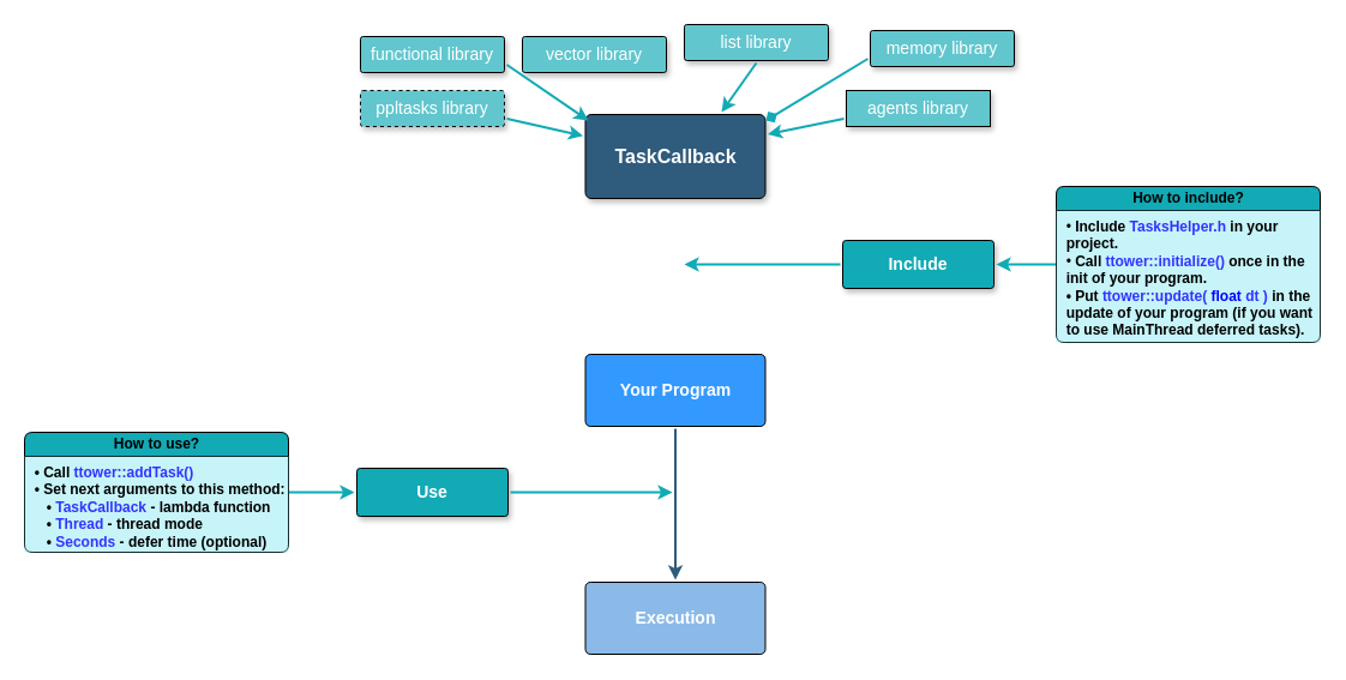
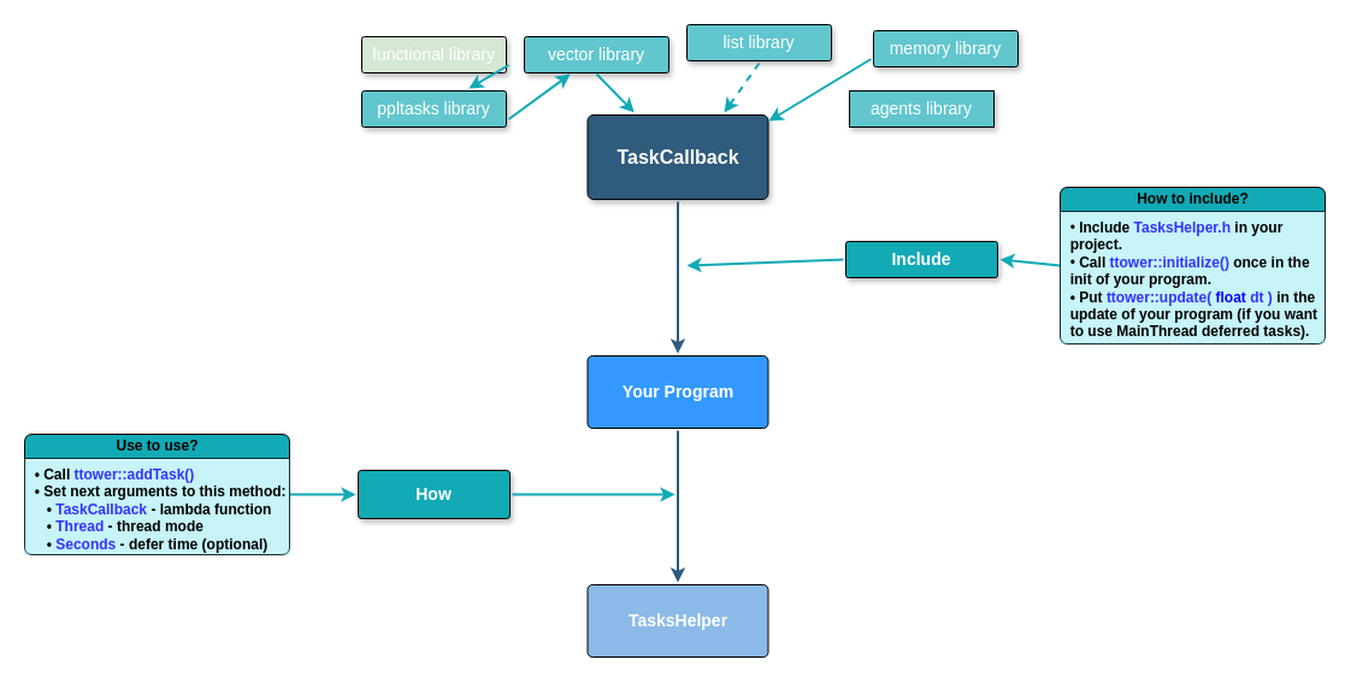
  <mxCell id="0" />
  <mxCell id="1" parent="0" />
  <mxCell id="2" value="&lt;div&gt;TaskCallback&lt;/div&gt;" style="rounded=1;whiteSpace=wrap;html=1;shadow=1;labelBackgroundColor=none;strokeColor=#000000;strokeWidth=1;fillColor=#2F5B7C;fontFamily=Helvetica;fontSize=16;fontColor=#FFFFFF;align=center;fontStyle=1;spacing=5;arcSize=7;perimeterSpacing=2;" parent="1" vertex="1"><mxGeometry x="487.5" y="95" width="150" height="70" as="geometry" /></mxCell>
  <mxCell id="3" value="Your Program" style="rounded=1;whiteSpace=wrap;html=1;shadow=0;labelBackgroundColor=none;strokeColor=#000000;strokeWidth=1;fillColor=#3399FF;fontFamily=Helvetica;fontSize=14;fontColor=#FFFFFF;align=center;spacing=5;fontStyle=1;arcSize=7;perimeterSpacing=2;" parent="1" vertex="1"><mxGeometry x="487.5" y="295" width="150" height="60" as="geometry" /></mxCell>
- <mxCell id="4" value="&lt;b&gt;Execution&lt;/b&gt;" style="rounded=1;whiteSpace=wrap;html=1;shadow=0;labelBackgroundColor=none;strokeColor=#000000;strokeWidth=1;fillColor=#8BBAE8;fontFamily=Helvetica;fontSize=14;fontColor=#FFFFFF;align=center;spacing=5;arcSize=7;perimeterSpacing=2;" parent="1" vertex="1"><mxGeometry x="487.5" y="485" width="150" height="60" as="geometry" /></mxCell>
+ <mxCell id="4" value="&lt;b&gt;TasksHelper&lt;/b&gt;" style="rounded=1;whiteSpace=wrap;html=1;shadow=0;labelBackgroundColor=none;strokeColor=#000000;strokeWidth=1;fillColor=#8BBAE8;fontFamily=Helvetica;fontSize=14;fontColor=#FFFFFF;align=center;spacing=5;arcSize=7;perimeterSpacing=2;" parent="1" vertex="1"><mxGeometry x="487.5" y="485" width="150" height="60" as="geometry" /></mxCell>
  <mxCell id="5" value="" style="edgeStyle=none;rounded=0;jumpStyle=none;html=1;shadow=0;labelBackgroundColor=none;startArrow=none;startFill=0;endArrow=classic;endFill=1;jettySize=auto;orthogonalLoop=1;strokeColor=#2f5b7c;strokeWidth=2;fontFamily=Helvetica;fontSize=14;fontColor=#FFFFFF;spacing=5;" parent="1" source="3" target="4" edge="1"><mxGeometry relative="1" as="geometry" /></mxCell>
- <mxCell id="6" value="functional library" style="rounded=1;whiteSpace=wrap;html=1;shadow=1;labelBackgroundColor=none;strokeColor=#000000;strokeWidth=1;fillColor=#61c6ce;fontFamily=Helvetica;fontSize=14;fontColor=#FFFFFF;align=center;spacing=5;fontStyle=0;arcSize=7;perimeterSpacing=2;" parent="1" vertex="1"><mxGeometry x="300" y="30" width="120" height="30" as="geometry" /></mxCell>
+ <mxCell id="6" value="functional library" style="rounded=1;whiteSpace=wrap;html=1;shadow=1;labelBackgroundColor=none;strokeColor=#000000;strokeWidth=1;fillColor=#d5e8d4;fontFamily=Helvetica;fontSize=14;fontColor=#FFFFFF;align=center;spacing=5;fontStyle=0;arcSize=7;perimeterSpacing=2;" parent="1" vertex="1"><mxGeometry x="300" y="30" width="120" height="30" as="geometry" /></mxCell>
  <mxCell id="7" value="vector library" style="rounded=1;whiteSpace=wrap;html=1;shadow=1;labelBackgroundColor=none;strokeColor=#000000;strokeWidth=1;fillColor=#61c6ce;fontFamily=Helvetica;fontSize=14;fontColor=#FFFFFF;align=center;spacing=5;fontStyle=0;arcSize=7;perimeterSpacing=1;glass=0;comic=0;collapsible=0;autosize=0;fixDash=0;snapToPoint=0;portConstraintRotation=0;noLabel=0;absoluteArcSize=0;imageAspect=1;resizeHeight=0;gradientColor=none;" vertex="1" parent="1"><mxGeometry x="435" y="30" width="120" height="30" as="geometry" /></mxCell>
  <mxCell id="8" value="&lt;div&gt;list library&lt;/div&gt;" style="rounded=1;whiteSpace=wrap;html=1;shadow=1;labelBackgroundColor=none;strokeColor=#000000;strokeWidth=1;fillColor=#61c6ce;fontFamily=Helvetica;fontSize=14;fontColor=#FFFFFF;align=center;spacing=5;fontStyle=0;arcSize=7;perimeterSpacing=2;" vertex="1" parent="1"><mxGeometry x="570" y="20" width="120" height="30" as="geometry" /></mxCell>
  <mxCell id="9" value="memory library" style="rounded=1;whiteSpace=wrap;html=1;shadow=1;labelBackgroundColor=none;strokeColor=#000000;strokeWidth=1;fillColor=#61c6ce;fontFamily=Helvetica;fontSize=14;fontColor=#FFFFFF;align=center;spacing=5;fontStyle=0;arcSize=7;perimeterSpacing=2;" vertex="1" parent="1"><mxGeometry x="725" y="25" width="120" height="30" as="geometry" /></mxCell>
- <mxCell id="10" value="&lt;div&gt;ppltasks library&lt;/div&gt;" style="rounded=1;whiteSpace=wrap;html=1;shadow=1;labelBackgroundColor=none;strokeColor=#000000;strokeWidth=1;fillColor=#61c6ce;fontFamily=Helvetica;fontSize=14;fontColor=#FFFFFF;align=center;spacing=5;fontStyle=0;arcSize=7;perimeterSpacing=2;dashed=1;" vertex="1" parent="1"><mxGeometry x="300" y="75" width="120" height="30" as="geometry" /></mxCell>
+ <mxCell id="10" value="&lt;div&gt;ppltasks library&lt;/div&gt;" style="rounded=1;whiteSpace=wrap;html=1;shadow=1;labelBackgroundColor=none;strokeColor=#000000;strokeWidth=1;fillColor=#61c6ce;fontFamily=Helvetica;fontSize=14;fontColor=#FFFFFF;align=center;spacing=5;fontStyle=0;arcSize=7;perimeterSpacing=2;" vertex="1" parent="1"><mxGeometry x="300" y="75" width="120" height="30" as="geometry" /></mxCell>
  <mxCell id="11" value="agents library" style="whiteSpace=wrap;html=1;shadow=1;labelBackgroundColor=none;strokeColor=#000000;strokeWidth=1;fillColor=#61c6ce;fontFamily=Helvetica;fontSize=14;fontColor=#FFFFFF;align=center;spacing=5;fontStyle=0;arcSize=7;perimeterSpacing=2;rounded=0;" vertex="1" parent="1"><mxGeometry x="705" y="75" width="120" height="30" as="geometry" /></mxCell>
- <mxCell id="12" value="" style="edgeStyle=none;rounded=1;jumpStyle=none;html=1;shadow=0;labelBackgroundColor=none;startArrow=none;startFill=0;jettySize=auto;orthogonalLoop=1;strokeColor=#12AAB5;strokeWidth=2;fontFamily=Helvetica;fontSize=14;fontColor=#FFFFFF;spacing=5;fontStyle=1;fillColor=#b0e3e6;exitX=1;exitY=0.75;exitDx=0;exitDy=0;" edge="1" parent="1" source="10" target="2"><mxGeometry relative="1" as="geometry"><mxPoint x="419.917" y="105" as="sourcePoint" /><mxPoint x="463.083" y="180" as="targetPoint" /></mxGeometry></mxCell>
- <mxCell id="13" value="" style="edgeStyle=none;rounded=1;jumpStyle=none;html=1;shadow=0;labelBackgroundColor=none;startArrow=none;startFill=0;jettySize=auto;orthogonalLoop=1;strokeColor=#12AAB5;strokeWidth=2;fontFamily=Helvetica;fontSize=14;fontColor=#FFFFFF;spacing=5;fontStyle=1;fillColor=#b0e3e6;entryX=0.029;entryY=0.095;entryDx=0;entryDy=0;entryPerimeter=0;exitX=1;exitY=0.75;exitDx=0;exitDy=0;" edge="1" parent="1" source="6" target="2"><mxGeometry relative="1" as="geometry"><mxPoint x="419.917" y="54.5" as="sourcePoint" /><mxPoint x="485.5" y="65.999" as="targetPoint" /></mxGeometry></mxCell>
- <mxCell id="15" value="" style="edgeStyle=none;jumpStyle=none;html=1;shadow=0;labelBackgroundColor=none;startArrow=none;startFill=0;jettySize=auto;orthogonalLoop=1;strokeColor=#12AAB5;strokeWidth=2;fontFamily=Helvetica;fontSize=14;fontColor=#FFFFFF;spacing=5;fontStyle=1;fillColor=#b0e3e6;entryX=0.99;entryY=0.095;entryDx=0;entryDy=0;entryPerimeter=0;exitX=0;exitY=0.75;exitDx=0;exitDy=0;targetPerimeterSpacing=0;sourcePerimeterSpacing=0;startSize=6;comic=0;rounded=1;endArrow=diamond;" edge="1" parent="1" source="9" target="2"><mxGeometry relative="1" as="geometry"><mxPoint x="637" y="60" as="sourcePoint" /><mxPoint x="705" y="106" as="targetPoint" /></mxGeometry></mxCell>
- <mxCell id="16" value="" style="edgeStyle=none;rounded=1;jumpStyle=none;html=1;shadow=0;labelBackgroundColor=none;startArrow=none;startFill=0;jettySize=auto;orthogonalLoop=1;strokeColor=#12AAB5;strokeWidth=2;fontFamily=Helvetica;fontSize=14;fontColor=#FFFFFF;spacing=5;fontStyle=1;fillColor=#b0e3e6;entryX=0.75;entryY=0;entryDx=0;entryDy=0;exitX=0.5;exitY=1;exitDx=0;exitDy=0;" edge="1" parent="1" source="8" target="2"><mxGeometry relative="1" as="geometry"><mxPoint x="745" y="120" as="sourcePoint" /><mxPoint x="680" y="166" as="targetPoint" /></mxGeometry></mxCell>
- <mxCell id="17" value="" style="edgeStyle=none;rounded=1;jumpStyle=none;html=1;shadow=0;labelBackgroundColor=none;startArrow=none;startFill=0;jettySize=auto;orthogonalLoop=1;strokeColor=#12AAB5;strokeWidth=2;fontFamily=Helvetica;fontSize=14;fontColor=#FFFFFF;spacing=5;fontStyle=1;fillColor=#b0e3e6;exitX=0;exitY=0.75;exitDx=0;exitDy=0;entryX=1;entryY=0.25;entryDx=0;entryDy=0;" edge="1" parent="1" source="11" target="2"><mxGeometry relative="1" as="geometry"><mxPoint x="761.5" y="140" as="sourcePoint" /><mxPoint x="825" y="154.011" as="targetPoint" /></mxGeometry></mxCell>
- <mxCell id="19" value="Include" style="rounded=1;whiteSpace=wrap;html=1;shadow=1;labelBackgroundColor=none;strokeColor=#000000;strokeWidth=1;fillColor=#12aab5;fontFamily=Helvetica;fontSize=14;fontColor=#FFFFFF;align=center;spacing=5;fontStyle=1;arcSize=7;perimeterSpacing=2;" vertex="1" parent="1"><mxGeometry x="702" y="200" width="126" height="40" as="geometry" /></mxCell>
+ <mxCell id="12" value="" style="edgeStyle=none;rounded=1;jumpStyle=none;html=1;shadow=0;labelBackgroundColor=none;startArrow=none;startFill=0;jettySize=auto;orthogonalLoop=1;strokeColor=#12AAB5;strokeWidth=2;fontFamily=Helvetica;fontSize=14;fontColor=#FFFFFF;spacing=5;fontStyle=1;fillColor=#b0e3e6;exitX=1;exitY=0.75;exitDx=0;exitDy=0;" edge="1" parent="1" source="10" target="7"><mxGeometry relative="1" as="geometry"><mxPoint x="419.917" y="105" as="sourcePoint" /><mxPoint x="463.083" y="180" as="targetPoint" /></mxGeometry></mxCell>
+ <mxCell id="13" value="" style="edgeStyle=none;rounded=1;jumpStyle=none;html=1;shadow=0;labelBackgroundColor=none;startArrow=none;startFill=0;jettySize=auto;orthogonalLoop=1;strokeColor=#12AAB5;strokeWidth=2;fontFamily=Helvetica;fontSize=14;fontColor=#FFFFFF;spacing=5;fontStyle=1;fillColor=#b0e3e6;exitX=1;exitY=0.75;exitDx=0;exitDy=0;" edge="1" parent="1" source="6" target="10"><mxGeometry relative="1" as="geometry"><mxPoint x="419.917" y="54.5" as="sourcePoint" /><mxPoint x="485.5" y="65.999" as="targetPoint" /></mxGeometry></mxCell>
+ <mxCell id="14" value="" style="edgeStyle=none;rounded=1;jumpStyle=none;html=1;shadow=0;labelBackgroundColor=none;startArrow=none;startFill=0;jettySize=auto;orthogonalLoop=1;strokeColor=#12AAB5;strokeWidth=2;fontFamily=Helvetica;fontSize=14;fontColor=#FFFFFF;spacing=5;fontStyle=1;fillColor=#b0e3e6;exitX=0.5;exitY=1;exitDx=0;exitDy=0;" edge="1" parent="1" source="7" target="2"><mxGeometry relative="1" as="geometry"><mxPoint x="494.917" y="53.5" as="sourcePoint" /><mxPoint x="485" y="193.5" as="targetPoint" /></mxGeometry></mxCell>
+ <mxCell id="15" value="" style="edgeStyle=none;jumpStyle=none;html=1;shadow=0;labelBackgroundColor=none;startArrow=none;startFill=0;jettySize=auto;orthogonalLoop=1;strokeColor=#12AAB5;strokeWidth=2;fontFamily=Helvetica;fontSize=14;fontColor=#FFFFFF;spacing=5;fontStyle=1;fillColor=#b0e3e6;entryX=0.99;entryY=0.095;entryDx=0;entryDy=0;entryPerimeter=0;exitX=0;exitY=0.75;exitDx=0;exitDy=0;targetPerimeterSpacing=0;sourcePerimeterSpacing=0;startSize=6;comic=0;rounded=1;" edge="1" parent="1" source="9" target="2"><mxGeometry relative="1" as="geometry"><mxPoint x="637" y="60" as="sourcePoint" /><mxPoint x="705" y="106" as="targetPoint" /></mxGeometry></mxCell>
+ <mxCell id="16" value="" style="edgeStyle=none;rounded=1;jumpStyle=none;html=1;shadow=0;labelBackgroundColor=none;startArrow=none;startFill=0;jettySize=auto;orthogonalLoop=1;strokeColor=#12AAB5;strokeWidth=2;fontFamily=Helvetica;fontSize=14;fontColor=#FFFFFF;spacing=5;fontStyle=1;fillColor=#b0e3e6;entryX=0.75;entryY=0;entryDx=0;entryDy=0;exitX=0.5;exitY=1;exitDx=0;exitDy=0;dashed=1;" edge="1" parent="1" source="8" target="2"><mxGeometry relative="1" as="geometry"><mxPoint x="745" y="120" as="sourcePoint" /><mxPoint x="680" y="166" as="targetPoint" /></mxGeometry></mxCell>
+ <mxCell id="18" value="" style="edgeStyle=none;rounded=0;jumpStyle=none;html=1;shadow=0;labelBackgroundColor=none;startArrow=none;startFill=0;endArrow=classic;endFill=1;jettySize=auto;orthogonalLoop=1;strokeColor=#2F5B7C;strokeWidth=2;fontFamily=Helvetica;fontSize=16;fontColor=#23445D;spacing=5;exitX=0.5;exitY=1;exitDx=0;exitDy=0;entryX=0.5;entryY=0;entryDx=0;entryDy=0;" edge="1" parent="1" source="2" target="3"><mxGeometry relative="1" as="geometry"><mxPoint x="563" y="167" as="sourcePoint" /><mxPoint x="680" y="220" as="targetPoint" /></mxGeometry></mxCell>
+ <mxCell id="19" value="Include" style="rounded=1;whiteSpace=wrap;html=1;shadow=1;labelBackgroundColor=none;strokeColor=#000000;strokeWidth=1;fillColor=#12aab5;fontFamily=Helvetica;fontSize=14;fontColor=#FFFFFF;align=center;spacing=5;fontStyle=1;arcSize=7;perimeterSpacing=2;" vertex="1" parent="1"><mxGeometry x="702" y="200" width="126" height="30" as="geometry" /></mxCell>
  <mxCell id="20" value="" style="edgeStyle=none;rounded=1;jumpStyle=none;html=1;shadow=0;labelBackgroundColor=none;startArrow=none;startFill=0;jettySize=auto;orthogonalLoop=1;strokeColor=#12AAB5;strokeWidth=2;fontFamily=Helvetica;fontSize=14;fontColor=#FFFFFF;spacing=5;fontStyle=1;fillColor=#b0e3e6;exitX=0;exitY=0.5;exitDx=0;exitDy=0;" edge="1" parent="1" source="19"><mxGeometry relative="1" as="geometry"><mxPoint x="653" y="220" as="sourcePoint" /><mxPoint x="570" y="220" as="targetPoint" /></mxGeometry></mxCell>
  <mxCell id="21" value="" style="edgeStyle=none;rounded=1;jumpStyle=none;html=1;shadow=0;labelBackgroundColor=none;startArrow=none;startFill=0;jettySize=auto;orthogonalLoop=1;strokeColor=#12AAB5;strokeWidth=2;fontFamily=Helvetica;fontSize=14;fontColor=#FFFFFF;spacing=5;fontStyle=1;fillColor=#b0e3e6;exitX=0;exitY=0.5;exitDx=0;exitDy=0;entryX=1;entryY=0.5;entryDx=0;entryDy=0;" edge="1" parent="1" target="19"><mxGeometry relative="1" as="geometry"><mxPoint x="880" y="220" as="sourcePoint" /><mxPoint x="734" y="284.5" as="targetPoint" /></mxGeometry></mxCell>
  <mxCell id="22" value="How to include?" style="swimlane;html=1;startSize=20;horizontal=1;containerType=tree;rounded=1;arcSize=11;fillColor=#12AAB5;" vertex="1" parent="1"><mxGeometry x="880" y="155" width="220" height="130" as="geometry"><mxRectangle x="600" y="130" width="110" height="20" as="alternateBounds" /></mxGeometry></mxCell>
  <mxCell id="23" value="&lt;div&gt;&amp;nbsp; • &lt;b&gt;Include &lt;font color=&quot;#3333FF&quot;&gt;TasksHelper.h&lt;/font&gt; in your &lt;br&gt;&lt;/b&gt;&lt;/div&gt;&lt;div&gt;&lt;b&gt;&amp;nbsp; project.&lt;br&gt;&lt;/b&gt;&lt;/div&gt;&lt;div&gt;&amp;nbsp; • &lt;b&gt;Call &lt;font color=&quot;#3333FF&quot;&gt;ttower::initialize()&lt;/font&gt; once in the&lt;/b&gt;&lt;/div&gt;&lt;div&gt;&lt;b&gt;&amp;nbsp; init of your program.&lt;/b&gt;&lt;br&gt;&lt;b&gt;&amp;nbsp; • Put &lt;font color=&quot;#3333FF&quot;&gt;ttower::update( &lt;font color=&quot;#0000FF&quot;&gt;float&lt;/font&gt; dt )&lt;/font&gt; in the &lt;br&gt;&lt;/b&gt;&lt;/div&gt;&lt;div&gt;&lt;b&gt;&amp;nbsp; update of your program (if you want &lt;br&gt;&lt;/b&gt;&lt;/div&gt;&lt;div&gt;&lt;b&gt;&amp;nbsp; to use MainThread deferred tasks).&lt;/b&gt;&lt;/div&gt;" style="text;html=1;fillColor=#70E4ED;opacity=40;" vertex="1" parent="22"><mxGeometry y="20" width="220" height="110" as="geometry" /></mxCell>
- <mxCell id="24" value="&lt;p style=&quot;line-height: 120%&quot;&gt;Use&lt;/p&gt;" style="rounded=1;whiteSpace=wrap;html=1;shadow=1;labelBackgroundColor=none;strokeColor=#000000;strokeWidth=1;fillColor=#12aab5;fontFamily=Helvetica;fontSize=14;fontColor=#FFFFFF;align=center;spacing=5;fontStyle=1;arcSize=7;perimeterSpacing=2;" vertex="1" parent="1"><mxGeometry x="297" y="390" width="126" height="40" as="geometry" /></mxCell>
+ <mxCell id="24" value="&lt;p style=&quot;line-height: 120%&quot;&gt;How&lt;/p&gt;" style="rounded=1;whiteSpace=wrap;html=1;shadow=1;labelBackgroundColor=none;strokeColor=#000000;strokeWidth=1;fillColor=#12aab5;fontFamily=Helvetica;fontSize=14;fontColor=#FFFFFF;align=center;spacing=5;fontStyle=1;arcSize=7;perimeterSpacing=2;" vertex="1" parent="1"><mxGeometry x="297" y="390" width="126" height="40" as="geometry" /></mxCell>
  <mxCell id="25" value="" style="edgeStyle=none;rounded=1;jumpStyle=none;html=1;shadow=0;labelBackgroundColor=none;startArrow=none;startFill=0;jettySize=auto;orthogonalLoop=1;strokeColor=#12AAB5;strokeWidth=2;fontFamily=Helvetica;fontSize=14;fontColor=#FFFFFF;spacing=5;fontStyle=1;fillColor=#b0e3e6;exitX=1;exitY=0.5;exitDx=0;exitDy=0;entryX=0;entryY=0.5;entryDx=0;entryDy=0;" edge="1" parent="1" target="24" source="26"><mxGeometry relative="1" as="geometry"><mxPoint x="168" y="410" as="sourcePoint" /><mxPoint x="40" y="595" as="targetPoint" /></mxGeometry></mxCell>
- <mxCell id="26" value="How to use?" style="swimlane;html=1;startSize=20;horizontal=1;containerType=tree;rounded=1;arcSize=11;fillColor=#12AAB5;" vertex="1" parent="1"><mxGeometry x="20" y="360" width="220" height="100" as="geometry"><mxRectangle x="600" y="130" width="110" height="20" as="alternateBounds" /></mxGeometry></mxCell>
+ <mxCell id="26" value="Use to use?" style="swimlane;html=1;startSize=20;horizontal=1;containerType=tree;rounded=1;arcSize=11;fillColor=#12AAB5;" vertex="1" parent="1"><mxGeometry x="20" y="360" width="220" height="100" as="geometry"><mxRectangle x="600" y="130" width="110" height="20" as="alternateBounds" /></mxGeometry></mxCell>
  <mxCell id="27" value="&lt;div&gt;&lt;b&gt;&amp;nbsp; • &lt;/b&gt;&lt;b&gt;Call &lt;font color=&quot;#3333FF&quot;&gt;ttower::addTask()&lt;/font&gt;&lt;/b&gt;&lt;br&gt;&lt;b&gt;&amp;nbsp; • Set next arguments to this method:&lt;/b&gt;&lt;/div&gt;&lt;div&gt;&lt;b&gt;&lt;b&gt;&amp;nbsp;&amp;nbsp;&amp;nbsp;&amp;nbsp; • &lt;/b&gt;&lt;font color=&quot;#3333FF&quot;&gt;TaskCallback&lt;/font&gt; - lambda function&lt;/b&gt;&lt;br&gt;&lt;b&gt;&lt;b&gt;&lt;b&gt;&amp;nbsp;&amp;nbsp;&amp;nbsp;&amp;nbsp; • &lt;/b&gt;&lt;/b&gt;&lt;font color=&quot;#3333FF&quot;&gt;Thread&lt;/font&gt; - thread mode&lt;/b&gt;&lt;/div&gt;&lt;div&gt;&lt;b&gt;&lt;b&gt;&lt;b&gt;&lt;b&gt;&amp;nbsp;&amp;nbsp;&amp;nbsp;&amp;nbsp; • &lt;/b&gt;&lt;/b&gt;&lt;/b&gt;&lt;font color=&quot;#3333FF&quot;&gt;Seconds&lt;/font&gt; - defer time (optional)&lt;br&gt;&lt;/b&gt;&lt;/div&gt;" style="text;html=1;fillColor=#70E4ED;opacity=40;" vertex="1" parent="26"><mxGeometry y="20" width="220" height="80" as="geometry" /></mxCell>
  <mxCell id="28" value="" style="edgeStyle=none;rounded=1;jumpStyle=none;html=1;shadow=0;labelBackgroundColor=none;startArrow=none;startFill=0;jettySize=auto;orthogonalLoop=1;strokeColor=#12AAB5;strokeWidth=2;fontFamily=Helvetica;fontSize=14;fontColor=#FFFFFF;spacing=5;fontStyle=1;fillColor=#b0e3e6;exitX=1;exitY=0.5;exitDx=0;exitDy=0;" edge="1" parent="1" source="24"><mxGeometry relative="1" as="geometry"><mxPoint x="350.147" y="462.618" as="sourcePoint" /><mxPoint x="560" y="410" as="targetPoint" /></mxGeometry></mxCell>
